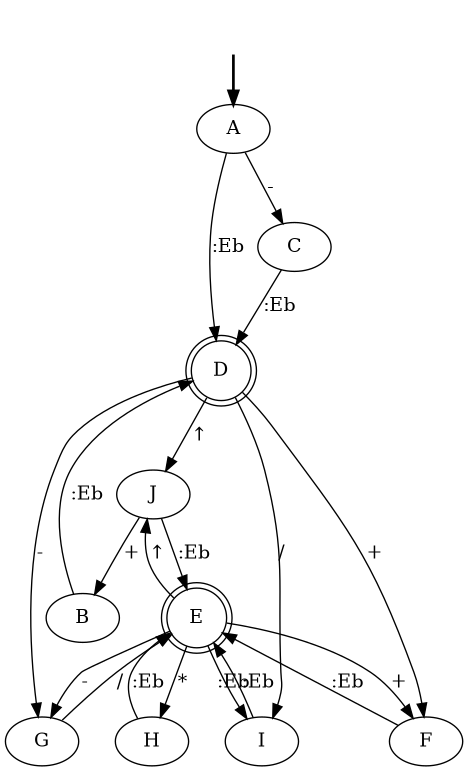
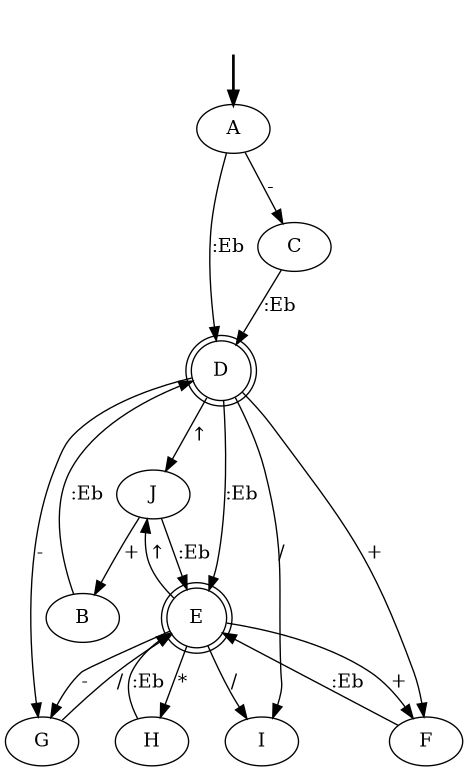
  digraph {
    fake [style=invisible]
    A [root=true]
    D [shape=doublecircle]
    C
    J
    I
    F
    G
    B
    E [shape=doublecircle]
    H
    fake -> A [style=bold]
    A -> D [label=":Eb"]
    A -> C [label="-"]
    D -> J [label="↑"]
    D -> I [label="/"]
    D -> F [label="+"]
    D -> G [label="-"]
    C -> D [label=":Eb"]
    J -> B [label="+"]
    J -> E [label=":Eb"]
-   I -> E [label=":Eb"]
+   D -> E [label=":Eb"]
    F -> E [label=":Eb"]
    G -> E [label="/"]
    B -> D [label=":Eb"]
    E -> J [label="↑"]
-   E -> I [label=":Eb"]
+   E -> I [label="/"]
    E -> F [label="+"]
    E -> G [label="-"]
    E -> H [label="*"]
    H -> E [label=":Eb"]
  }
